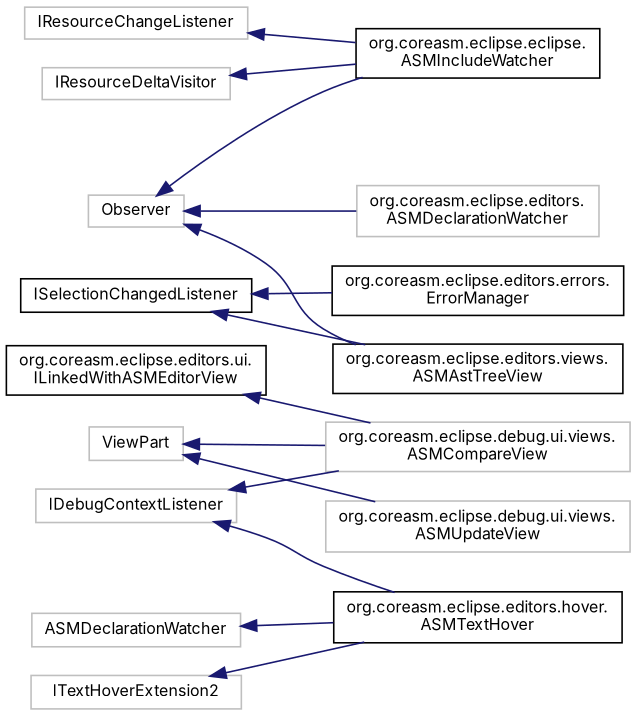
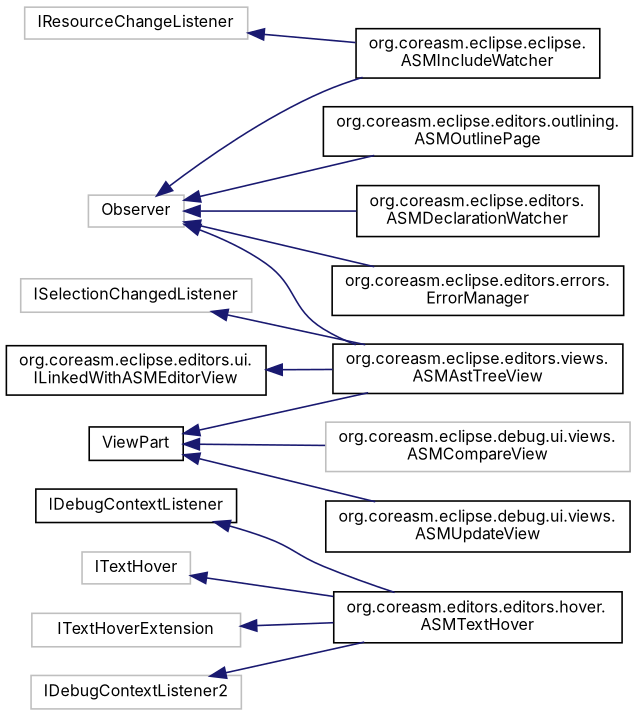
  digraph {
    fontname=Inter
    rankdir=LR
    node [color=grey75 fontname=Inter fontsize=10 shape=record]
    edge [color=midnightblue dir=back fontname=Inter fontsize=10 labelfontname=Helvetica labelfontsize=10 style=solid]
-   n2 [height=0.2 label=IDebugContextListener width=0.4]
+   n1 [color=black height=0.2 label="org.coreasm.eclipse.editors.outlining.\lASMOutlinePage" width=0.4]
+   n2 [color=black height=0.2 label=IDebugContextListener width=0.4]
    n3 [height=0.2 label="org.coreasm.eclipse.debug.ui.views.\lASMCompareView" width=0.4]
-   n4 [color=black height=0.2 label="org.coreasm.eclipse.editors.hover.\lASMTextHover" width=0.4]
-   n5 [height=0.2 label="org.coreasm.eclipse.debug.ui.views.\lASMUpdateView" width=0.4]
+   n4 [color=black height=0.2 label="org.coreasm.editors.editors.hover.\lASMTextHover" width=0.4]
+   n5 [color=black height=0.2 label="org.coreasm.eclipse.debug.ui.views.\lASMUpdateView" width=0.4]
    n6 [height=0.2 label=IResourceChangeListener width=0.4]
    n7 [color=black height=0.2 label="org.coreasm.eclipse.eclipse.\lASMIncludeWatcher" width=0.4]
-   n8 [height=0.2 label=IResourceDeltaVisitor width=0.4]
-   n9 [color=black height=0.2 label=ISelectionChangedListener width=0.4]
+   n9 [height=0.2 label=ISelectionChangedListener width=0.4]
    n10 [color=black height=0.2 label="org.coreasm.eclipse.editors.views.\lASMAstTreeView" width=0.4]
-   n12 [height=0.2 label=ASMDeclarationWatcher width=0.4]
-   n13 [height=0.2 label=ITextHoverExtension2 width=0.4]
+   n11 [height=0.2 label=ITextHover width=0.4]
+   n12 [height=0.2 label=ITextHoverExtension width=0.4]
+   n13 [height=0.2 label=IDebugContextListener2 width=0.4]
    n14 [height=0.2 label=Observer width=0.4]
-   n15 [height=0.2 label="org.coreasm.eclipse.editors.\lASMDeclarationWatcher" width=0.4]
+   n15 [color=black height=0.2 label="org.coreasm.eclipse.editors.\lASMDeclarationWatcher" width=0.4]
    n16 [color=black height=0.2 label="org.coreasm.eclipse.editors.errors.\lErrorManager" width=0.4]
-   n17 [height=0.2 label=ViewPart width=0.4]
+   n17 [color=black height=0.2 label=ViewPart width=0.4]
    n18 [color=black height=0.2 label="org.coreasm.eclipse.editors.ui.\lILinkedWithASMEditorView" width=0.4]
-   n2 -> n3
    n2 -> n4
    n6 -> n7
-   n8 -> n7
    n9 -> n10
+   n11 -> n4
    n12 -> n4
    n13 -> n4
+   n14 -> n1
    n14 -> n7
    n14 -> n10
    n14 -> n15
-   n9 -> n16
+   n14 -> n16
    n17 -> n3
    n17 -> n5
-   n18 -> n3
+   n17 -> n10
+   n18 -> n10
  }
